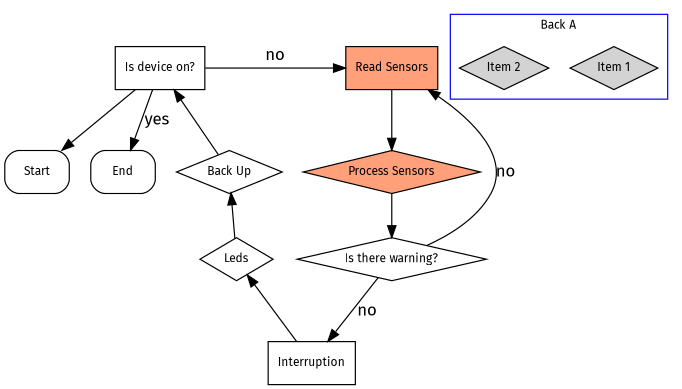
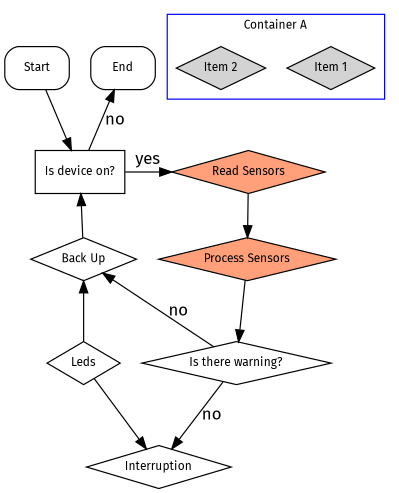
  digraph {
    fontname="Fira Sans"
    fontsize=10
    node [fontname="Fira Sans" fontsize=10 shape=diamond]
    edge [fontname="Fira Sans"]
    n1 [label=Start shape=box style=rounded]
    n2 [label=End shape=box style=rounded]
    n3 [label="Is device on?" shape=box]
-   n4 [fillcolor="#ffa07a" label="Read Sensors" shape=box style=filled]
+   n4 [fillcolor="#ffa07a" label="Read Sensors" style=filled]
    n5 [fillcolor="#ffa07a" label="Process Sensors" style=filled]
    n6 [label="Back Up"]
    n7 [label="Is there warning?"]
    n8 [label=Leds]
    "Item 1" [style=filled]
    "Item 2" [style=filled]
-   n11 [label=Interruption shape=box]
+   n11 [label=Interruption]
    subgraph sub_1 {
      rank=same
      n1
      n2
    }
    subgraph sub_2 {
      rank=same
      n3
      n4
    }
    subgraph sub_3 {
      rank=same
      n5
      n6
    }
    subgraph sub_4 {
      rank=same
      n7
      n8
    }
    subgraph cluster_5 {
      color=blue
-     label="Back A"
+     label="Container A"
      "Item 1"
      "Item 2"
    }
-   n3 -> n1
-   n3 -> n2 [label=yes]
-   n3 -> n4 [label=no]
+   n1 -> n3
+   n3 -> n2 [label=no]
+   n3 -> n4 [label=yes]
    n4 -> n5
    n5 -> n7
    n6 -> n3
-   n7 -> n4 [label=no]
+   n7 -> n6 [label=no]
    n7 -> n11 [label=no]
    n8 -> n6
-   n11 -> n8
+   n8 -> n11
  }
